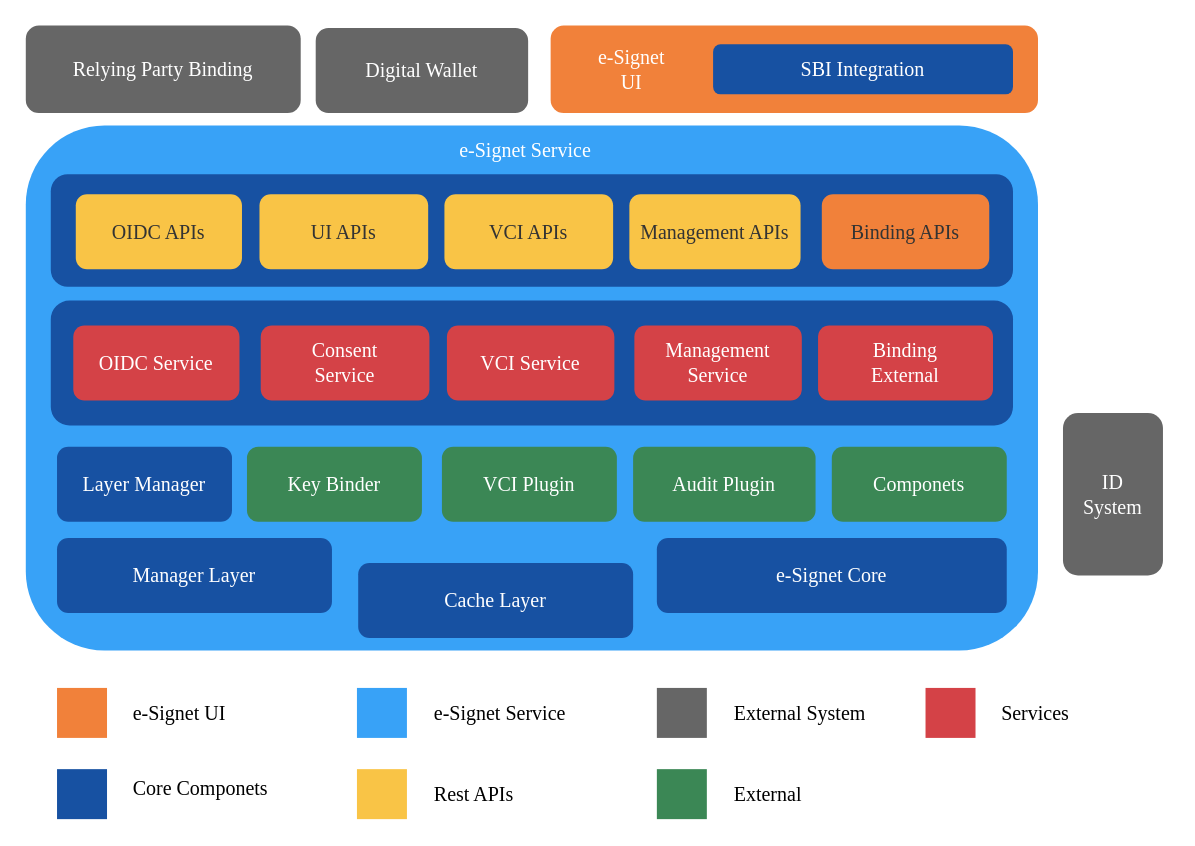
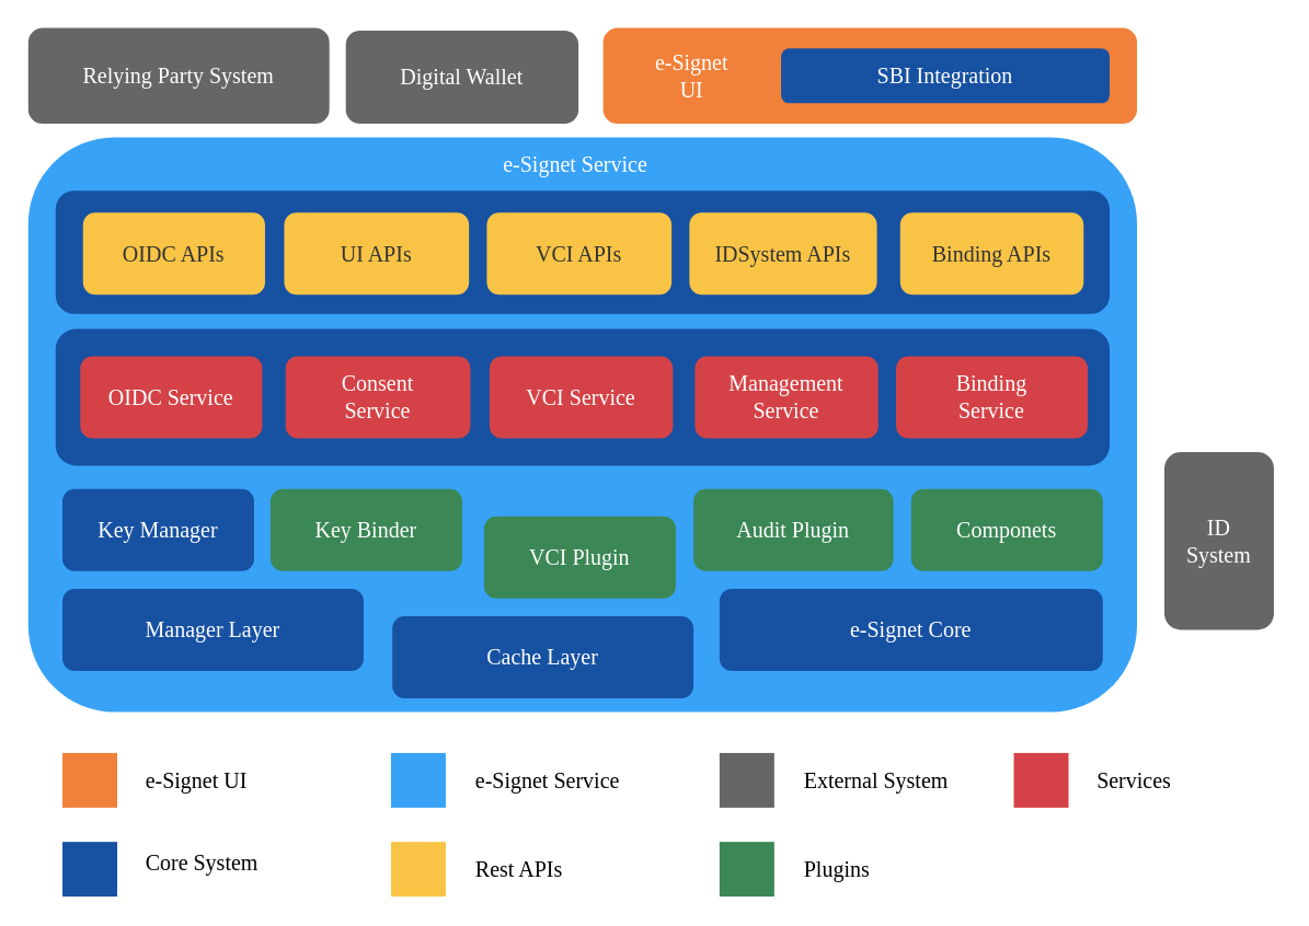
  <mxCell id="0" />
  <mxCell id="1" parent="0" />
  <mxCell id="2" value="" style="rounded=1;whiteSpace=wrap;html=1;strokeColor=none;fillColor=#38a2f7;fontFamily=Montserrat-Semibold;fontSize=16;fontStyle=0;fontColor=#FFFFFF;fontSource=https%3A%2F%2Ffonts.googleapis.com%2Fcss%3Ffamily%3DMontserrat-Semibold;" vertex="1" parent="1"><mxGeometry x="20" y="100" width="810" height="420" as="geometry" /></mxCell>
  <mxCell id="3" value="" style="rounded=1;whiteSpace=wrap;html=1;strokeColor=none;fillColor=#f1813a;fontFamily=Montserrat-Semibold;fontSize=16;fontStyle=0;fontColor=#FFFFFF;fontSource=https%3A%2F%2Ffonts.googleapis.com%2Fcss%3Ffamily%3DMontserrat-Semibold;" vertex="1" parent="1"><mxGeometry x="440" y="20" width="390" height="70" as="geometry" /></mxCell>
- <mxCell id="4" value="Relying Party Binding" style="rounded=1;whiteSpace=wrap;html=1;strokeColor=none;fillColor=#666666;fontFamily=Montserrat-Semibold;fontSize=16;fontStyle=0;fontColor=#FFFFFF;fontSource=https%3A%2F%2Ffonts.googleapis.com%2Fcss%3Ffamily%3DMontserrat-Semibold;" vertex="1" parent="1"><mxGeometry x="20" y="20" width="220" height="70" as="geometry" /></mxCell>
+ <mxCell id="4" value="Relying Party System" style="rounded=1;whiteSpace=wrap;html=1;strokeColor=none;fillColor=#666666;fontFamily=Montserrat-Semibold;fontSize=16;fontStyle=0;fontColor=#FFFFFF;fontSource=https%3A%2F%2Ffonts.googleapis.com%2Fcss%3Ffamily%3DMontserrat-Semibold;" vertex="1" parent="1"><mxGeometry x="20" y="20" width="220" height="70" as="geometry" /></mxCell>
  <mxCell id="5" value="" style="rounded=1;whiteSpace=wrap;html=1;fillColor=#1751a2;strokeColor=none;fontFamily=Montserrat-Semibold;fontSize=16;fontStyle=0;fontColor=#FFFFFF;fontSource=https%3A%2F%2Ffonts.googleapis.com%2Fcss%3Ffamily%3DMontserrat-Semibold;" vertex="1" parent="1"><mxGeometry x="40" y="139" width="770" height="90" as="geometry" /></mxCell>
  <mxCell id="6" value="OIDC APIs" style="rounded=1;whiteSpace=wrap;html=1;fillColor=#f9c446;strokeColor=none;fontFamily=Montserrat-Semibold;fontSize=16;fontStyle=0;fontColor=#333333;fontSource=https%3A%2F%2Ffonts.googleapis.com%2Fcss%3Ffamily%3DMontserrat-Semibold;" vertex="1" parent="1"><mxGeometry x="60" y="155" width="133" height="60" as="geometry" /></mxCell>
  <mxCell id="7" value="" style="rounded=1;whiteSpace=wrap;html=1;fillColor=#1751a2;strokeColor=none;fontFamily=Montserrat-Semibold;fontSize=16;fontStyle=0;fontColor=#FFFFFF;fontSource=https%3A%2F%2Ffonts.googleapis.com%2Fcss%3Ffamily%3DMontserrat-Semibold;" vertex="1" parent="1"><mxGeometry x="40" y="240" width="770" height="100" as="geometry" /></mxCell>
  <mxCell id="8" value="OIDC Service" style="rounded=1;whiteSpace=wrap;html=1;fillColor=#d44247;strokeColor=none;fontFamily=Montserrat-Semibold;fontSize=16;fontStyle=0;fontColor=#FFFFFF;fontSource=https%3A%2F%2Ffonts.googleapis.com%2Fcss%3Ffamily%3DMontserrat-Semibold;" vertex="1" parent="1"><mxGeometry x="58" y="260" width="133" height="60" as="geometry" /></mxCell>
- <mxCell id="9" value="Layer Manager" style="rounded=1;whiteSpace=wrap;html=1;strokeColor=none;fontFamily=Montserrat-Semibold;fontSize=16;fontStyle=0;fillColor=#1751a2;fontColor=#FFFFFF;fontSource=https%3A%2F%2Ffonts.googleapis.com%2Fcss%3Ffamily%3DMontserrat-Semibold;" vertex="1" parent="1"><mxGeometry x="45" y="357" width="140" height="60" as="geometry" /></mxCell>
+ <mxCell id="9" value="Key Manager" style="rounded=1;whiteSpace=wrap;html=1;strokeColor=none;fontFamily=Montserrat-Semibold;fontSize=16;fontStyle=0;fillColor=#1751a2;fontColor=#FFFFFF;fontSource=https%3A%2F%2Ffonts.googleapis.com%2Fcss%3Ffamily%3DMontserrat-Semibold;" vertex="1" parent="1"><mxGeometry x="45" y="357" width="140" height="60" as="geometry" /></mxCell>
  <mxCell id="10" value="Manager Layer" style="rounded=1;whiteSpace=wrap;html=1;strokeColor=none;fontFamily=Montserrat-Semibold;fontSize=16;fontStyle=0;fillColor=#1751a2;fontColor=#FFFFFF;fontSource=https%3A%2F%2Ffonts.googleapis.com%2Fcss%3Ffamily%3DMontserrat-Semibold;" vertex="1" parent="1"><mxGeometry x="45" y="430" width="220" height="60" as="geometry" /></mxCell>
  <mxCell id="11" value="Cache Layer" style="rounded=1;whiteSpace=wrap;html=1;strokeColor=none;fontFamily=Montserrat-Semibold;fontSize=16;fontStyle=0;fillColor=#1751a2;fontColor=#FFFFFF;fontSource=https%3A%2F%2Ffonts.googleapis.com%2Fcss%3Ffamily%3DMontserrat-Semibold;" vertex="1" parent="1"><mxGeometry x="286" y="450" width="220" height="60" as="geometry" /></mxCell>
  <mxCell id="12" value="e-Signet Core" style="rounded=1;whiteSpace=wrap;html=1;strokeColor=none;fontFamily=Montserrat-Semibold;fontSize=16;fontStyle=0;fillColor=#1751a2;fontColor=#FFFFFF;fontSource=https%3A%2F%2Ffonts.googleapis.com%2Fcss%3Ffamily%3DMontserrat-Semibold;" vertex="1" parent="1"><mxGeometry x="525" y="430" width="280" height="60" as="geometry" /></mxCell>
  <mxCell id="13" value="&lt;font style=&quot;font-size: 16px;&quot;&gt;e-Signet Service&lt;/font&gt;" style="text;html=1;strokeColor=none;fillColor=none;align=center;verticalAlign=middle;whiteSpace=wrap;rounded=0;fontFamily=Montserrat-Semibold;fontSize=16;fontStyle=0;fontColor=#FFFFFF;fontSource=https%3A%2F%2Ffonts.googleapis.com%2Fcss%3Ffamily%3DMontserrat-Semibold;" vertex="1" parent="1"><mxGeometry x="350" y="105" width="140" height="30" as="geometry" /></mxCell>
  <mxCell id="14" value="SBI Integration" style="rounded=1;whiteSpace=wrap;html=1;fillColor=#1751a2;strokeColor=none;fontFamily=Montserrat-Semibold;fontSize=16;fontStyle=0;fontColor=#FFFFFF;fontSource=https%3A%2F%2Ffonts.googleapis.com%2Fcss%3Ffamily%3DMontserrat-Semibold;" vertex="1" parent="1"><mxGeometry x="570" y="35" width="240" height="40" as="geometry" /></mxCell>
  <mxCell id="15" value="e-Signet&lt;br style=&quot;font-size: 16px;&quot;&gt;UI" style="text;html=1;strokeColor=none;fillColor=none;align=center;verticalAlign=middle;whiteSpace=wrap;rounded=0;fontFamily=Montserrat-Semibold;fontSize=16;fontStyle=0;fontColor=#FFFFFF;fontSource=https%3A%2F%2Ffonts.googleapis.com%2Fcss%3Ffamily%3DMontserrat-Semibold;" vertex="1" parent="1"><mxGeometry x="450" y="40" width="110" height="30" as="geometry" /></mxCell>
  <mxCell id="16" value="" style="rounded=0;whiteSpace=wrap;html=1;fillColor=#f1813a;strokeColor=none;fontColor=#FFFFFF;fontFamily=Montserrat-Semibold;fontSource=https%3A%2F%2Ffonts.googleapis.com%2Fcss%3Ffamily%3DMontserrat-Semibold;fontStyle=0;fontSize=16;" vertex="1" parent="1"><mxGeometry x="45" y="550" width="40" height="40" as="geometry" /></mxCell>
  <mxCell id="17" value="&lt;font style=&quot;font-size: 16px;&quot;&gt;&lt;span style=&quot;font-size: 16px;&quot;&gt;ID&lt;br style=&quot;font-size: 16px;&quot;&gt;System&lt;/span&gt;&lt;/font&gt;" style="rounded=1;whiteSpace=wrap;html=1;fillColor=#666666;strokeColor=none;fontColor=#FFFFFF;fontFamily=Montserrat-Semibold;fontSource=https%3A%2F%2Ffonts.googleapis.com%2Fcss%3Ffamily%3DMontserrat-Semibold;fontStyle=0;fontSize=16;" vertex="1" parent="1"><mxGeometry x="850" y="330" width="80" height="130" as="geometry" /></mxCell>
  <mxCell id="18" value="&lt;font style=&quot;font-size: 16px;&quot;&gt;&lt;span style=&quot;font-size: 16px;&quot;&gt;Digital Wallet&lt;/span&gt;&lt;/font&gt;" style="rounded=1;whiteSpace=wrap;html=1;fillColor=#666666;strokeColor=none;fontColor=#FFFFFF;fontFamily=Montserrat-Semibold;fontSource=https%3A%2F%2Ffonts.googleapis.com%2Fcss%3Ffamily%3DMontserrat-Semibold;fontStyle=0;fontSize=16;" vertex="1" parent="1"><mxGeometry x="252" y="22" width="170" height="68" as="geometry" /></mxCell>
  <mxCell id="19" value="" style="rounded=0;whiteSpace=wrap;html=1;fillColor=#38a2f7;strokeColor=none;fontColor=#FFFFFF;fontFamily=Montserrat-Semibold;fontSource=https%3A%2F%2Ffonts.googleapis.com%2Fcss%3Ffamily%3DMontserrat-Semibold;fontStyle=0;fontSize=16;" vertex="1" parent="1"><mxGeometry x="285" y="550" width="40" height="40" as="geometry" /></mxCell>
  <mxCell id="20" value="" style="rounded=0;whiteSpace=wrap;html=1;fillColor=#666666;strokeColor=none;fontColor=#FFFFFF;fontFamily=Montserrat-Semibold;fontSource=https%3A%2F%2Ffonts.googleapis.com%2Fcss%3Ffamily%3DMontserrat-Semibold;fontStyle=0;fontSize=16;" vertex="1" parent="1"><mxGeometry x="525" y="550" width="40" height="40" as="geometry" /></mxCell>
  <mxCell id="21" value="" style="rounded=0;whiteSpace=wrap;html=1;fillColor=#1751a2;strokeColor=none;fontColor=#FFFFFF;fontFamily=Montserrat-Semibold;fontSource=https%3A%2F%2Ffonts.googleapis.com%2Fcss%3Ffamily%3DMontserrat-Semibold;fontStyle=0;fontSize=16;" vertex="1" parent="1"><mxGeometry x="45" y="615" width="40" height="40" as="geometry" /></mxCell>
  <mxCell id="22" value="" style="rounded=0;whiteSpace=wrap;html=1;fillColor=#f9c446;strokeColor=none;fontColor=#FFFFFF;fontFamily=Montserrat-Semibold;fontSource=https%3A%2F%2Ffonts.googleapis.com%2Fcss%3Ffamily%3DMontserrat-Semibold;fontStyle=0;fontSize=16;" vertex="1" parent="1"><mxGeometry x="285" y="615" width="40" height="40" as="geometry" /></mxCell>
  <mxCell id="23" value="" style="rounded=0;whiteSpace=wrap;html=1;fillColor=#3b8755;strokeColor=none;fontColor=#FFFFFF;fontFamily=Montserrat-Semibold;fontSource=https%3A%2F%2Ffonts.googleapis.com%2Fcss%3Ffamily%3DMontserrat-Semibold;fontStyle=0;fontSize=16;" vertex="1" parent="1"><mxGeometry x="525" y="615" width="40" height="40" as="geometry" /></mxCell>
  <mxCell id="24" value="e-Signet UI" style="text;html=1;strokeColor=none;fillColor=none;align=left;verticalAlign=middle;whiteSpace=wrap;rounded=0;fontFamily=Montserrat-Semibold;fontSize=16;fontStyle=0;fontSource=https%3A%2F%2Ffonts.googleapis.com%2Fcss%3Ffamily%3DMontserrat-Semibold;" vertex="1" parent="1"><mxGeometry x="104" y="555" width="135" height="30" as="geometry" /></mxCell>
- <mxCell id="25" value="Core Componets" style="text;html=1;strokeColor=none;fillColor=none;align=left;verticalAlign=middle;whiteSpace=wrap;rounded=0;fontFamily=Montserrat-Semibold;fontSize=16;fontStyle=0;fontSource=https%3A%2F%2Ffonts.googleapis.com%2Fcss%3Ffamily%3DMontserrat-Semibold;" vertex="1" parent="1"><mxGeometry x="104" y="615" width="135" height="30" as="geometry" /></mxCell>
+ <mxCell id="25" value="Core System" style="text;html=1;strokeColor=none;fillColor=none;align=left;verticalAlign=middle;whiteSpace=wrap;rounded=0;fontFamily=Montserrat-Semibold;fontSize=16;fontStyle=0;fontSource=https%3A%2F%2Ffonts.googleapis.com%2Fcss%3Ffamily%3DMontserrat-Semibold;" vertex="1" parent="1"><mxGeometry x="104" y="615" width="135" height="30" as="geometry" /></mxCell>
  <mxCell id="26" value="e-Signet Service" style="text;html=1;strokeColor=none;fillColor=none;align=left;verticalAlign=middle;whiteSpace=wrap;rounded=0;fontFamily=Montserrat-Semibold;fontSize=16;fontStyle=0;fontSource=https%3A%2F%2Ffonts.googleapis.com%2Fcss%3Ffamily%3DMontserrat-Semibold;" vertex="1" parent="1"><mxGeometry x="345" y="555" width="135" height="30" as="geometry" /></mxCell>
  <mxCell id="27" value="Rest APIs" style="text;html=1;strokeColor=none;fillColor=none;align=left;verticalAlign=middle;whiteSpace=wrap;rounded=0;fontFamily=Montserrat-Semibold;fontSize=16;fontStyle=0;fontSource=https%3A%2F%2Ffonts.googleapis.com%2Fcss%3Ffamily%3DMontserrat-Semibold;" vertex="1" parent="1"><mxGeometry x="345" y="620" width="135" height="30" as="geometry" /></mxCell>
  <mxCell id="28" value="External System" style="text;html=1;strokeColor=none;fillColor=none;align=left;verticalAlign=middle;whiteSpace=wrap;rounded=0;fontFamily=Montserrat-Semibold;fontSize=16;fontStyle=0;fontSource=https%3A%2F%2Ffonts.googleapis.com%2Fcss%3Ffamily%3DMontserrat-Semibold;" vertex="1" parent="1"><mxGeometry x="585" y="555" width="135" height="30" as="geometry" /></mxCell>
- <mxCell id="29" value="External" style="text;html=1;strokeColor=none;fillColor=none;align=left;verticalAlign=middle;whiteSpace=wrap;rounded=0;fontFamily=Montserrat-Semibold;fontSize=16;fontStyle=0;fontSource=https%3A%2F%2Ffonts.googleapis.com%2Fcss%3Ffamily%3DMontserrat-Semibold;" vertex="1" parent="1"><mxGeometry x="585" y="620" width="135" height="30" as="geometry" /></mxCell>
+ <mxCell id="29" value="Plugins" style="text;html=1;strokeColor=none;fillColor=none;align=left;verticalAlign=middle;whiteSpace=wrap;rounded=0;fontFamily=Montserrat-Semibold;fontSize=16;fontStyle=0;fontSource=https%3A%2F%2Ffonts.googleapis.com%2Fcss%3Ffamily%3DMontserrat-Semibold;" vertex="1" parent="1"><mxGeometry x="585" y="620" width="135" height="30" as="geometry" /></mxCell>
  <mxCell id="30" value="" style="rounded=0;whiteSpace=wrap;html=1;fillColor=#d44247;strokeColor=none;fontColor=#FFFFFF;fontFamily=Montserrat-Semibold;fontSource=https%3A%2F%2Ffonts.googleapis.com%2Fcss%3Ffamily%3DMontserrat-Semibold;fontStyle=0;fontSize=16;" vertex="1" parent="1"><mxGeometry x="740" y="550" width="40" height="40" as="geometry" /></mxCell>
  <mxCell id="31" value="Services" style="text;html=1;strokeColor=none;fillColor=none;align=left;verticalAlign=middle;whiteSpace=wrap;rounded=0;fontFamily=Montserrat-Semibold;fontSize=16;fontStyle=0;fontSource=https%3A%2F%2Ffonts.googleapis.com%2Fcss%3Ffamily%3DMontserrat-Semibold;" vertex="1" parent="1"><mxGeometry x="799" y="555" width="135" height="30" as="geometry" /></mxCell>
  <mxCell id="32" value="Key Binder" style="rounded=1;whiteSpace=wrap;html=1;strokeColor=none;fontFamily=Montserrat-Semibold;fontSize=16;fontStyle=0;fillColor=#3b8755;fontColor=#FFFFFF;fontSource=https%3A%2F%2Ffonts.googleapis.com%2Fcss%3Ffamily%3DMontserrat-Semibold;" vertex="1" parent="1"><mxGeometry x="197" y="357" width="140" height="60" as="geometry" /></mxCell>
  <mxCell id="33" value="Consent&lt;br style=&quot;font-size: 16px;&quot;&gt;Service" style="rounded=1;whiteSpace=wrap;html=1;fillColor=#d44247;strokeColor=none;fontFamily=Montserrat-Semibold;fontSize=16;fontStyle=0;fontColor=#FFFFFF;fontSource=https%3A%2F%2Ffonts.googleapis.com%2Fcss%3Ffamily%3DMontserrat-Semibold;" vertex="1" parent="1"><mxGeometry x="208" y="260" width="135" height="60" as="geometry" /></mxCell>
  <mxCell id="34" value="VCI Service" style="rounded=1;whiteSpace=wrap;html=1;fillColor=#d44247;strokeColor=none;fontFamily=Montserrat-Semibold;fontSize=16;fontStyle=0;fontColor=#FFFFFF;fontSource=https%3A%2F%2Ffonts.googleapis.com%2Fcss%3Ffamily%3DMontserrat-Semibold;" vertex="1" parent="1"><mxGeometry x="357" y="260" width="134" height="60" as="geometry" /></mxCell>
  <mxCell id="35" value="Management Service" style="rounded=1;whiteSpace=wrap;html=1;fillColor=#d44247;strokeColor=none;fontFamily=Montserrat-Semibold;fontSize=16;fontStyle=0;fontColor=#FFFFFF;fontSource=https%3A%2F%2Ffonts.googleapis.com%2Fcss%3Ffamily%3DMontserrat-Semibold;" vertex="1" parent="1"><mxGeometry x="507" y="260" width="134" height="60" as="geometry" /></mxCell>
- <mxCell id="36" value="Binding&lt;br style=&quot;font-size: 16px;&quot;&gt;External" style="rounded=1;whiteSpace=wrap;html=1;fillColor=#d44247;strokeColor=none;fontFamily=Montserrat-Semibold;fontSize=16;fontStyle=0;fontColor=#FFFFFF;fontSource=https%3A%2F%2Ffonts.googleapis.com%2Fcss%3Ffamily%3DMontserrat-Semibold;" vertex="1" parent="1"><mxGeometry x="654" y="260" width="140" height="60" as="geometry" /></mxCell>
+ <mxCell id="36" value="Binding&lt;br style=&quot;font-size: 16px;&quot;&gt;Service" style="rounded=1;whiteSpace=wrap;html=1;fillColor=#d44247;strokeColor=none;fontFamily=Montserrat-Semibold;fontSize=16;fontStyle=0;fontColor=#FFFFFF;fontSource=https%3A%2F%2Ffonts.googleapis.com%2Fcss%3Ffamily%3DMontserrat-Semibold;" vertex="1" parent="1"><mxGeometry x="654" y="260" width="140" height="60" as="geometry" /></mxCell>
  <mxCell id="37" value="UI APIs" style="rounded=1;whiteSpace=wrap;html=1;fillColor=#f9c446;strokeColor=none;fontFamily=Montserrat-Semibold;fontSize=16;fontStyle=0;fontColor=#333333;fontSource=https%3A%2F%2Ffonts.googleapis.com%2Fcss%3Ffamily%3DMontserrat-Semibold;" vertex="1" parent="1"><mxGeometry x="207" y="155" width="135" height="60" as="geometry" /></mxCell>
- <mxCell id="38" value="Management APIs" style="rounded=1;whiteSpace=wrap;html=1;fillColor=#f9c446;strokeColor=none;fontFamily=Montserrat-Semibold;fontSize=16;fontStyle=0;fontColor=#333333;fontSource=https%3A%2F%2Ffonts.googleapis.com%2Fcss%3Ffamily%3DMontserrat-Semibold;" vertex="1" parent="1"><mxGeometry x="503" y="155" width="137" height="60" as="geometry" /></mxCell>
- <mxCell id="39" value="Binding APIs" style="rounded=1;whiteSpace=wrap;html=1;fillColor=#f1813a;strokeColor=none;fontFamily=Montserrat-Semibold;fontSize=16;fontStyle=0;fontColor=#333333;fontSource=https%3A%2F%2Ffonts.googleapis.com%2Fcss%3Ffamily%3DMontserrat-Semibold;" vertex="1" parent="1"><mxGeometry x="657" y="155" width="134" height="60" as="geometry" /></mxCell>
+ <mxCell id="38" value="IDSystem APIs" style="rounded=1;whiteSpace=wrap;html=1;fillColor=#f9c446;strokeColor=none;fontFamily=Montserrat-Semibold;fontSize=16;fontStyle=0;fontColor=#333333;fontSource=https%3A%2F%2Ffonts.googleapis.com%2Fcss%3Ffamily%3DMontserrat-Semibold;" vertex="1" parent="1"><mxGeometry x="503" y="155" width="137" height="60" as="geometry" /></mxCell>
+ <mxCell id="39" value="Binding APIs" style="rounded=1;whiteSpace=wrap;html=1;fillColor=#f9c446;strokeColor=none;fontFamily=Montserrat-Semibold;fontSize=16;fontStyle=0;fontColor=#333333;fontSource=https%3A%2F%2Ffonts.googleapis.com%2Fcss%3Ffamily%3DMontserrat-Semibold;" vertex="1" parent="1"><mxGeometry x="657" y="155" width="134" height="60" as="geometry" /></mxCell>
  <mxCell id="40" value="VCI APIs" style="rounded=1;whiteSpace=wrap;html=1;fillColor=#f9c446;strokeColor=none;fontFamily=Montserrat-Semibold;fontSize=16;fontStyle=0;fontColor=#333333;fontSource=https%3A%2F%2Ffonts.googleapis.com%2Fcss%3Ffamily%3DMontserrat-Semibold;" vertex="1" parent="1"><mxGeometry x="355" y="155" width="135" height="60" as="geometry" /></mxCell>
  <mxCell id="41" value="Audit Plugin" style="rounded=1;whiteSpace=wrap;html=1;strokeColor=none;fontFamily=Montserrat-Semibold;fontSize=16;fontStyle=0;fillColor=#3b8755;fontColor=#FFFFFF;fontSource=https%3A%2F%2Ffonts.googleapis.com%2Fcss%3Ffamily%3DMontserrat-Semibold;" vertex="1" parent="1"><mxGeometry x="506" y="357" width="146" height="60" as="geometry" /></mxCell>
  <mxCell id="42" value="Componets" style="rounded=1;whiteSpace=wrap;html=1;strokeColor=none;fontFamily=Montserrat-Semibold;fontSize=16;fontStyle=0;fillColor=#3b8755;fontColor=#FFFFFF;fontSource=https%3A%2F%2Ffonts.googleapis.com%2Fcss%3Ffamily%3DMontserrat-Semibold;" vertex="1" parent="1"><mxGeometry x="665" y="357" width="140" height="60" as="geometry" /></mxCell>
- <mxCell id="43" value="VCI Plugin" style="rounded=1;whiteSpace=wrap;html=1;strokeColor=none;fontFamily=Montserrat-Semibold;fontSize=16;fontStyle=0;fillColor=#3b8755;fontColor=#FFFFFF;fontSource=https%3A%2F%2Ffonts.googleapis.com%2Fcss%3Ffamily%3DMontserrat-Semibold;" vertex="1" parent="1"><mxGeometry x="353" y="357" width="140" height="60" as="geometry" /></mxCell>
+ <mxCell id="43" value="VCI Plugin" style="rounded=1;whiteSpace=wrap;html=1;strokeColor=none;fontFamily=Montserrat-Semibold;fontSize=16;fontStyle=0;fillColor=#3b8755;fontColor=#FFFFFF;fontSource=https%3A%2F%2Ffonts.googleapis.com%2Fcss%3Ffamily%3DMontserrat-Semibold;" vertex="1" parent="1"><mxGeometry x="353" y="377" width="140" height="60" as="geometry" /></mxCell>
